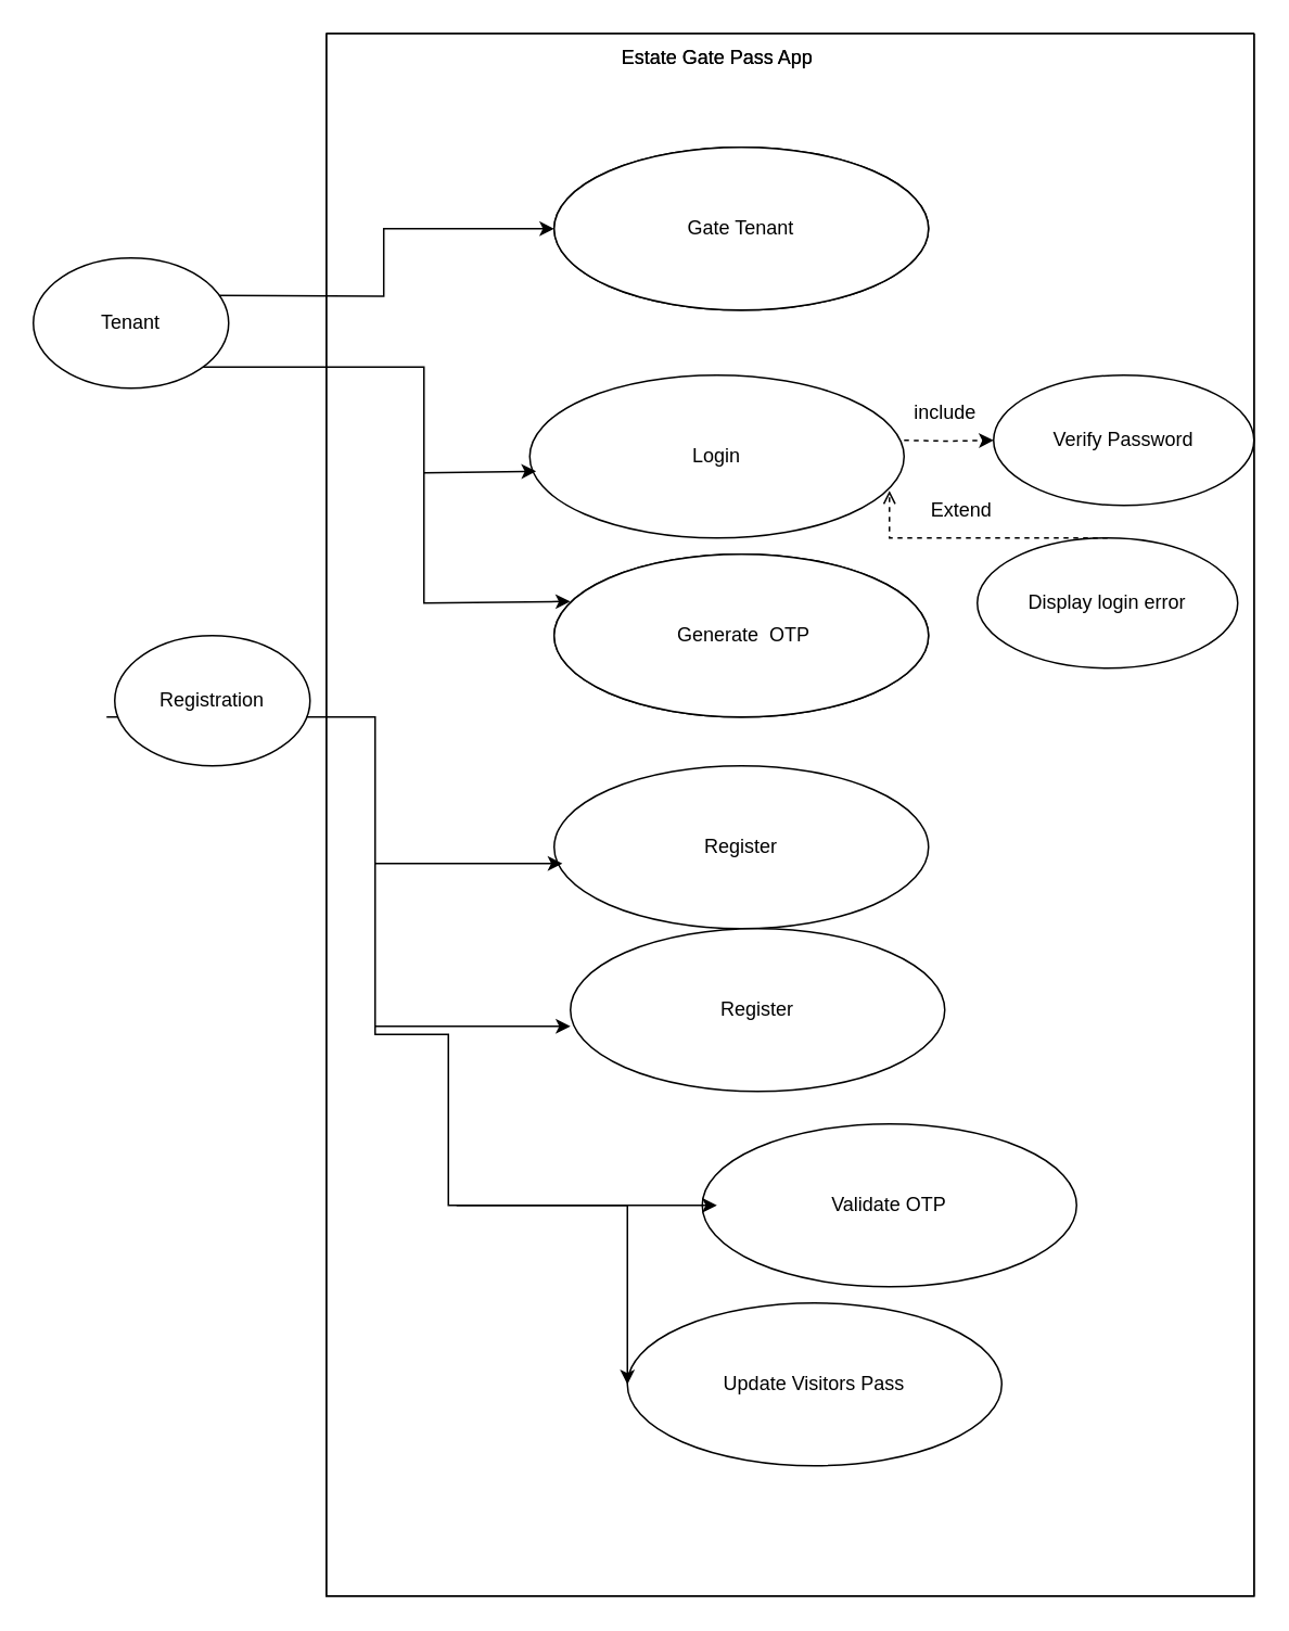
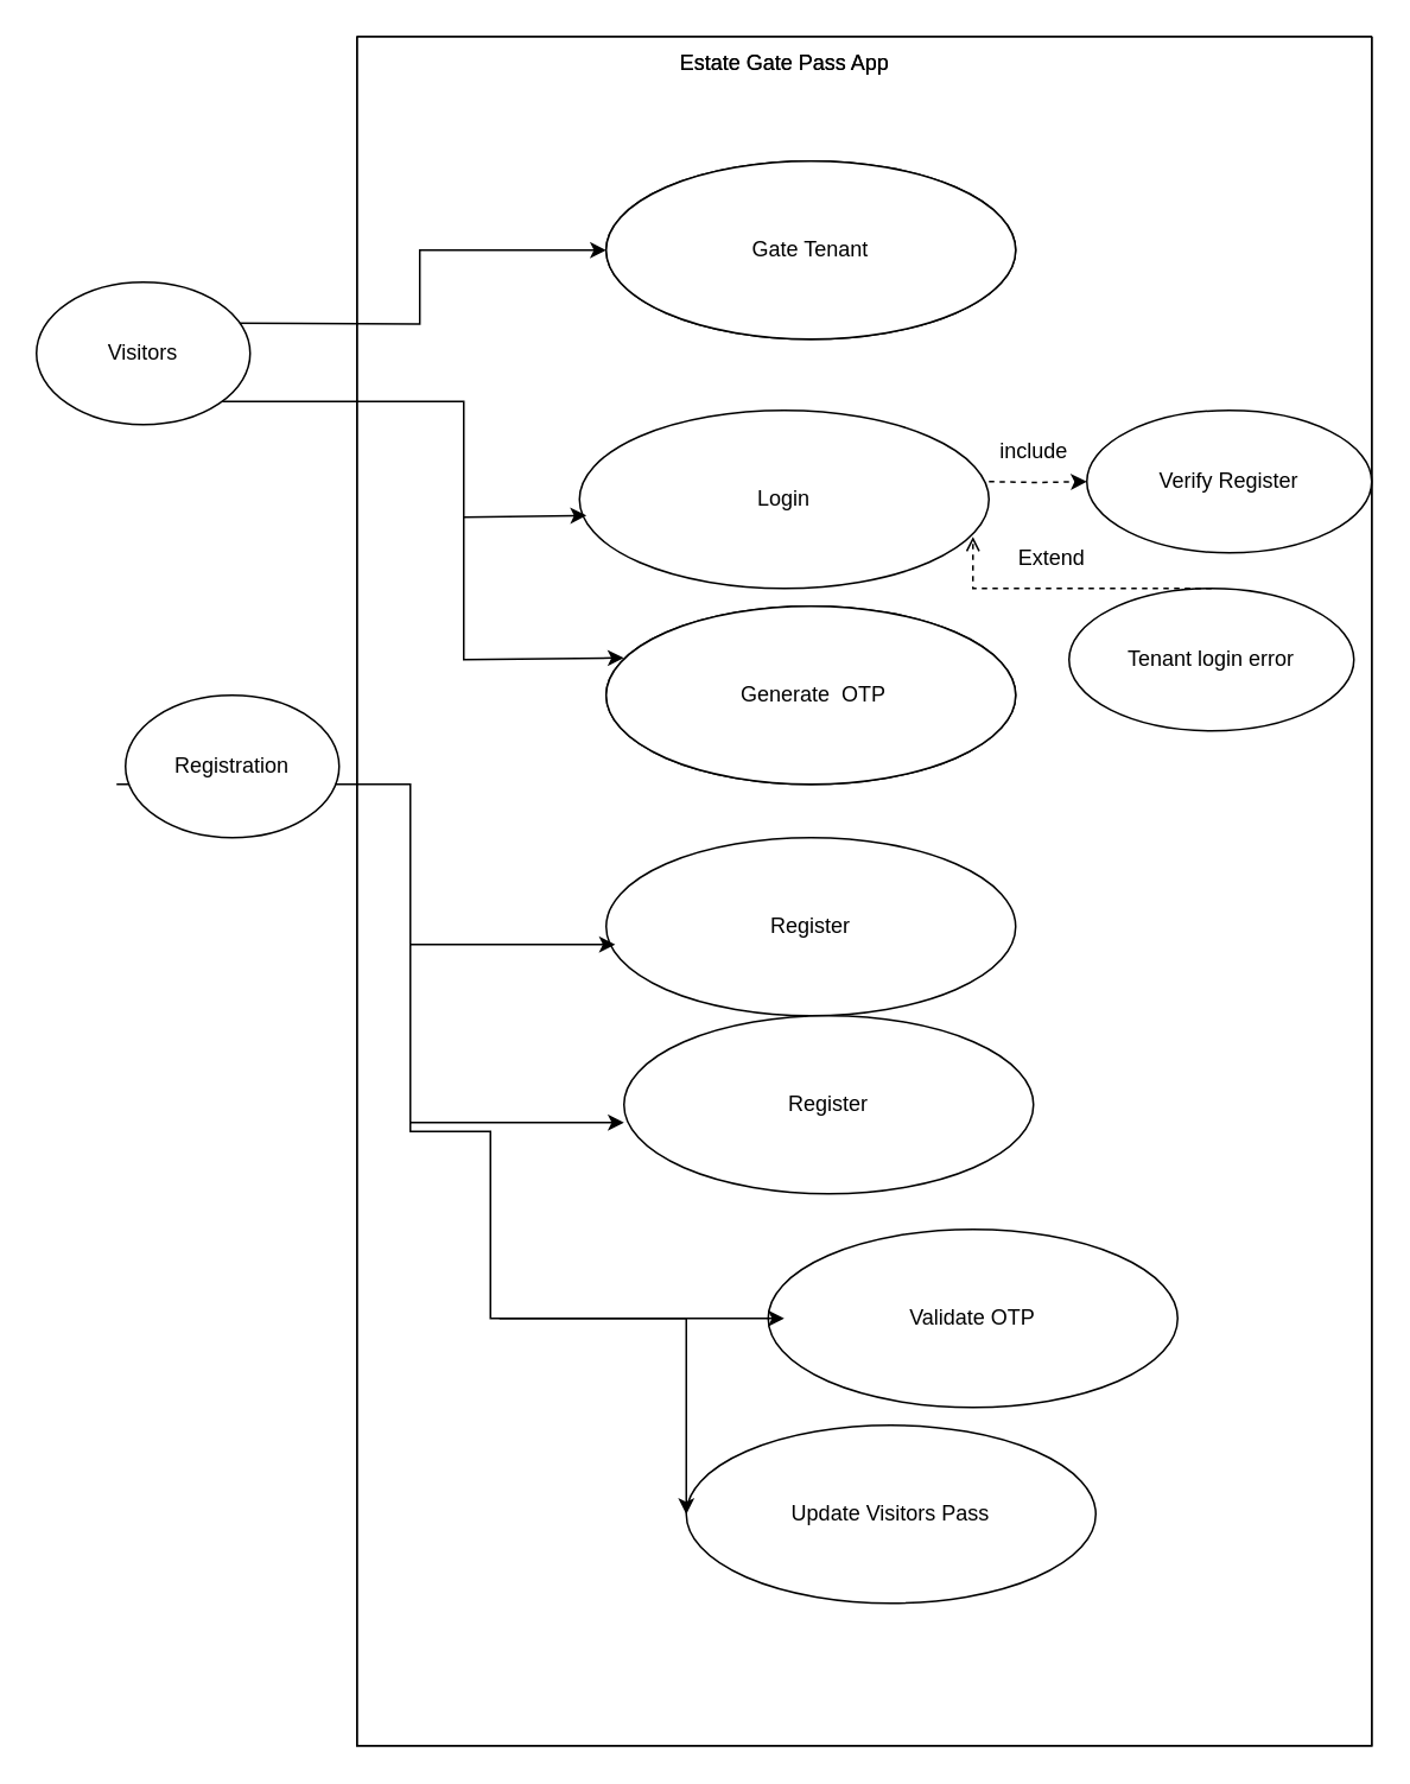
  <mxCell id="0" />
  <mxCell id="1" parent="0" />
  <mxCell id="2" value="" style="swimlane;startSize=0;" parent="1" vertex="1"><mxGeometry x="200" y="20" width="570" height="960" as="geometry" /></mxCell>
  <mxCell id="3" value="Estate Gate Pass App" style="text;html=1;align=center;verticalAlign=middle;resizable=0;points=[];autosize=1;strokeColor=none;fillColor=none;" parent="2" vertex="1"><mxGeometry x="170" width="140" height="30" as="geometry" /></mxCell>
  <mxCell id="4" value="Tenant Registration" style="ellipse;whiteSpace=wrap;html=1;" parent="2" vertex="1"><mxGeometry x="140" y="70" width="230" height="100" as="geometry" /></mxCell>
  <mxCell id="5" value="OTP Generator" style="ellipse;whiteSpace=wrap;html=1;" parent="2" vertex="1"><mxGeometry x="140" y="320" width="230" height="100" as="geometry" /></mxCell>
  <mxCell id="6" value="Register" style="ellipse;whiteSpace=wrap;html=1;" parent="2" vertex="1"><mxGeometry x="140" y="450" width="230" height="100" as="geometry" /></mxCell>
  <mxCell id="7" value="" style="swimlane;startSize=0;" parent="2" vertex="1"><mxGeometry width="570" height="960" as="geometry" /></mxCell>
  <mxCell id="8" value="Estate Gate Pass App" style="text;html=1;align=center;verticalAlign=middle;resizable=0;points=[];autosize=1;strokeColor=none;fillColor=none;" parent="7" vertex="1"><mxGeometry x="170" width="140" height="30" as="geometry" /></mxCell>
  <mxCell id="9" value="Gate Tenant" style="ellipse;whiteSpace=wrap;html=1;" parent="7" vertex="1"><mxGeometry x="140" y="70" width="230" height="100" as="geometry" /></mxCell>
  <mxCell id="10" value="Validate OTP" style="ellipse;whiteSpace=wrap;html=1;" parent="7" vertex="1"><mxGeometry x="231" y="670" width="230" height="100" as="geometry" /></mxCell>
  <mxCell id="11" value="Update Visitors Pass" style="ellipse;whiteSpace=wrap;html=1;" parent="7" vertex="1"><mxGeometry x="185" y="780" width="230" height="100" as="geometry" /></mxCell>
- <mxCell id="12" value="Verify Password" style="ellipse;whiteSpace=wrap;html=1;" parent="7" vertex="1"><mxGeometry x="410" y="210" width="160" height="80" as="geometry" /></mxCell>
+ <mxCell id="12" value="Verify Register" style="ellipse;whiteSpace=wrap;html=1;" parent="7" vertex="1"><mxGeometry x="410" y="210" width="160" height="80" as="geometry" /></mxCell>
  <mxCell id="13" value="Login" style="ellipse;whiteSpace=wrap;html=1;" parent="7" vertex="1"><mxGeometry x="125" y="210" width="230" height="100" as="geometry" /></mxCell>
- <mxCell id="14" value="Display login error" style="ellipse;whiteSpace=wrap;html=1;" parent="7" vertex="1"><mxGeometry x="400" y="310" width="160" height="80" as="geometry" /></mxCell>
+ <mxCell id="14" value="Tenant login error" style="ellipse;whiteSpace=wrap;html=1;" parent="7" vertex="1"><mxGeometry x="400" y="310" width="160" height="80" as="geometry" /></mxCell>
  <mxCell id="15" style="edgeStyle=orthogonalEdgeStyle;rounded=0;orthogonalLoop=1;jettySize=auto;html=1;exitX=0.5;exitY=0;exitDx=0;exitDy=0;entryX=0.961;entryY=0.71;entryDx=0;entryDy=0;entryPerimeter=0;dashed=1;endArrow=open;" parent="7" source="14" target="13" edge="1"><mxGeometry relative="1" as="geometry"><Array as="points"><mxPoint x="346" y="310" /></Array></mxGeometry></mxCell>
  <mxCell id="16" style="edgeStyle=orthogonalEdgeStyle;rounded=0;orthogonalLoop=1;jettySize=auto;html=1;exitX=0.5;exitY=0.5;exitDx=0;exitDy=0;exitPerimeter=0;entryX=0;entryY=0.6;entryDx=0;entryDy=0;entryPerimeter=0;" parent="7" edge="1"><mxGeometry relative="1" as="geometry"><Array as="points"><mxPoint x="30" y="420" /><mxPoint x="30" y="615" /><mxPoint x="75" y="615" /><mxPoint x="75" y="720" /><mxPoint x="185" y="720" /></Array><mxPoint x="-135" y="420" as="sourcePoint" /><mxPoint x="185" y="830" as="targetPoint" /></mxGeometry></mxCell>
  <mxCell id="17" value="" style="endArrow=classic;html=1;rounded=0;entryX=0.022;entryY=0.6;entryDx=0;entryDy=0;entryPerimeter=0;" edge="1" parent="7" target="6"><mxGeometry width="50" height="50" relative="1" as="geometry"><mxPoint x="30" y="510" as="sourcePoint" /><mxPoint x="150" y="460" as="targetPoint" /></mxGeometry></mxCell>
  <mxCell id="18" value="" style="endArrow=classic;html=1;rounded=0;" edge="1" parent="7"><mxGeometry width="50" height="50" relative="1" as="geometry"><mxPoint x="80" y="720" as="sourcePoint" /><mxPoint x="240" y="720" as="targetPoint" /></mxGeometry></mxCell>
  <mxCell id="19" value="Register" style="ellipse;whiteSpace=wrap;html=1;" vertex="1" parent="7"><mxGeometry x="150" y="550" width="230" height="100" as="geometry" /></mxCell>
  <mxCell id="20" value="" style="endArrow=classic;html=1;rounded=0;entryX=0;entryY=0.5;entryDx=0;entryDy=0;" edge="1" parent="7"><mxGeometry width="50" height="50" relative="1" as="geometry"><mxPoint x="30" y="610" as="sourcePoint" /><mxPoint x="150" y="610" as="targetPoint" /><Array as="points"><mxPoint x="90" y="610" /></Array></mxGeometry></mxCell>
  <mxCell id="21" value="" style="endArrow=classic;html=1;rounded=0;entryX=0.017;entryY=0.59;entryDx=0;entryDy=0;entryPerimeter=0;" edge="1" parent="7" target="13"><mxGeometry width="50" height="50" relative="1" as="geometry"><mxPoint x="60" y="270" as="sourcePoint" /><mxPoint x="110" y="220" as="targetPoint" /></mxGeometry></mxCell>
  <mxCell id="22" value="&amp;nbsp;Generate&amp;nbsp; OTP" style="ellipse;whiteSpace=wrap;html=1;" parent="2" vertex="1"><mxGeometry x="140" y="320" width="230" height="100" as="geometry" /></mxCell>
  <mxCell id="23" value="" style="edgeStyle=orthogonalEdgeStyle;rounded=0;orthogonalLoop=1;jettySize=auto;html=1;dashed=1;" parent="2" target="12" edge="1"><mxGeometry relative="1" as="geometry"><mxPoint x="355" y="250" as="sourcePoint" /></mxGeometry></mxCell>
  <mxCell id="24" style="edgeStyle=orthogonalEdgeStyle;rounded=0;orthogonalLoop=1;jettySize=auto;html=1;exitX=0.75;exitY=0.1;exitDx=0;exitDy=0;exitPerimeter=0;" parent="1" target="9" edge="1"><mxGeometry relative="1" as="geometry"><mxPoint x="129.5" y="181" as="sourcePoint" /></mxGeometry></mxCell>
  <mxCell id="25" style="edgeStyle=orthogonalEdgeStyle;rounded=0;orthogonalLoop=1;jettySize=auto;html=1;exitX=0.5;exitY=0.5;exitDx=0;exitDy=0;exitPerimeter=0;entryX=0.043;entryY=0.29;entryDx=0;entryDy=0;entryPerimeter=0;" parent="1" target="22" edge="1"><mxGeometry relative="1" as="geometry"><Array as="points"><mxPoint x="260" y="225" /><mxPoint x="260" y="370" /></Array><mxPoint x="112" y="225" as="sourcePoint" /></mxGeometry></mxCell>
  <mxCell id="26" value="include" style="text;html=1;align=center;verticalAlign=middle;resizable=0;points=[];autosize=1;strokeColor=none;fillColor=none;" parent="1" vertex="1"><mxGeometry x="550" y="238" width="60" height="30" as="geometry" /></mxCell>
  <mxCell id="27" value="Extend" style="text;html=1;align=center;verticalAlign=middle;resizable=0;points=[];autosize=1;strokeColor=none;fillColor=none;" parent="1" vertex="1"><mxGeometry x="560" y="298" width="60" height="30" as="geometry" /></mxCell>
- <mxCell id="28" value="Tenant" style="ellipse;whiteSpace=wrap;html=1;" vertex="1" parent="1"><mxGeometry x="20" y="158" width="120" height="80" as="geometry" /></mxCell>
+ <mxCell id="28" value="Visitors" style="ellipse;whiteSpace=wrap;html=1;" vertex="1" parent="1"><mxGeometry x="20" y="158" width="120" height="80" as="geometry" /></mxCell>
  <mxCell id="29" value="Registration" style="ellipse;whiteSpace=wrap;html=1;" vertex="1" parent="1"><mxGeometry x="70" y="390" width="120" height="80" as="geometry" /></mxCell>
